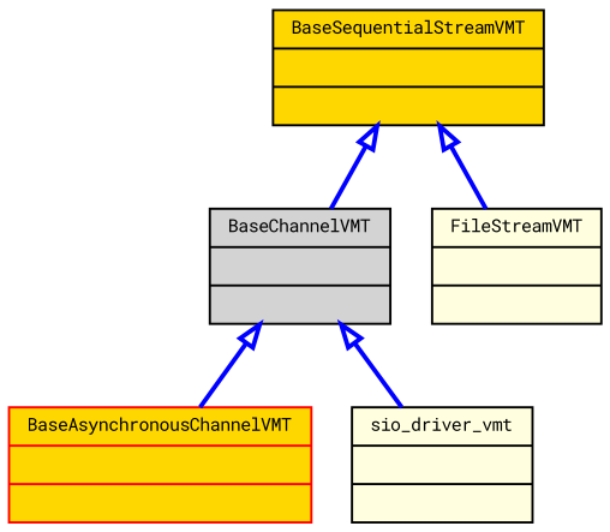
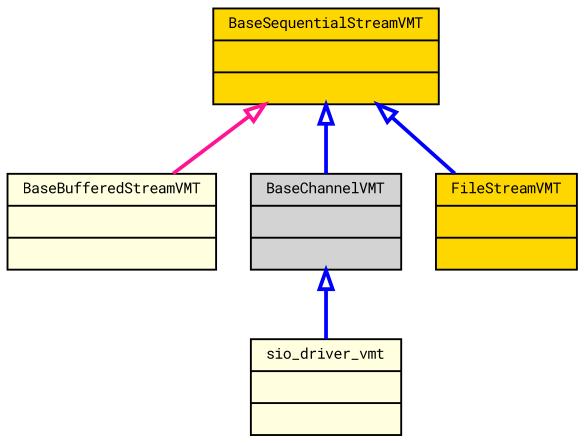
  digraph {
    fontname="Roboto Mono"
    node [color=black fillcolor=lightyellow fontname="Roboto Mono" fontsize=8 shape=record style=filled]
    edge [arrowtail=onormal color=blue dir=back fontname="Roboto Mono" fontsize=8 labelfontname=Helvetica labelfontsize=8 style=bold]
    n1 [fillcolor=gold fontcolor=black height=0.2 label="{BaseSequentialStreamVMT\n||}" width=0.4]
+   n2 [height=0.2 label="{BaseBufferedStreamVMT\n||}" width=0.4]
    n3 [fillcolor=lightgrey height=0.2 label="{BaseChannelVMT\n||}" width=0.4]
-   n4 [height=0.2 label="{FileStreamVMT\n||}" width=0.4]
-   n5 [color=red fillcolor=gold height=0.2 label="{BaseAsynchronousChannelVMT\n||}" width=0.4]
+   n4 [fillcolor=gold height=0.2 label="{FileStreamVMT\n||}" width=0.4]
    n6 [height=0.2 label="{sio_driver_vmt\n||}" width=0.4]
+   n1 -> n2 [color=deeppink]
    n1 -> n3
    n1 -> n4
-   n3 -> n5
    n3 -> n6
  }
